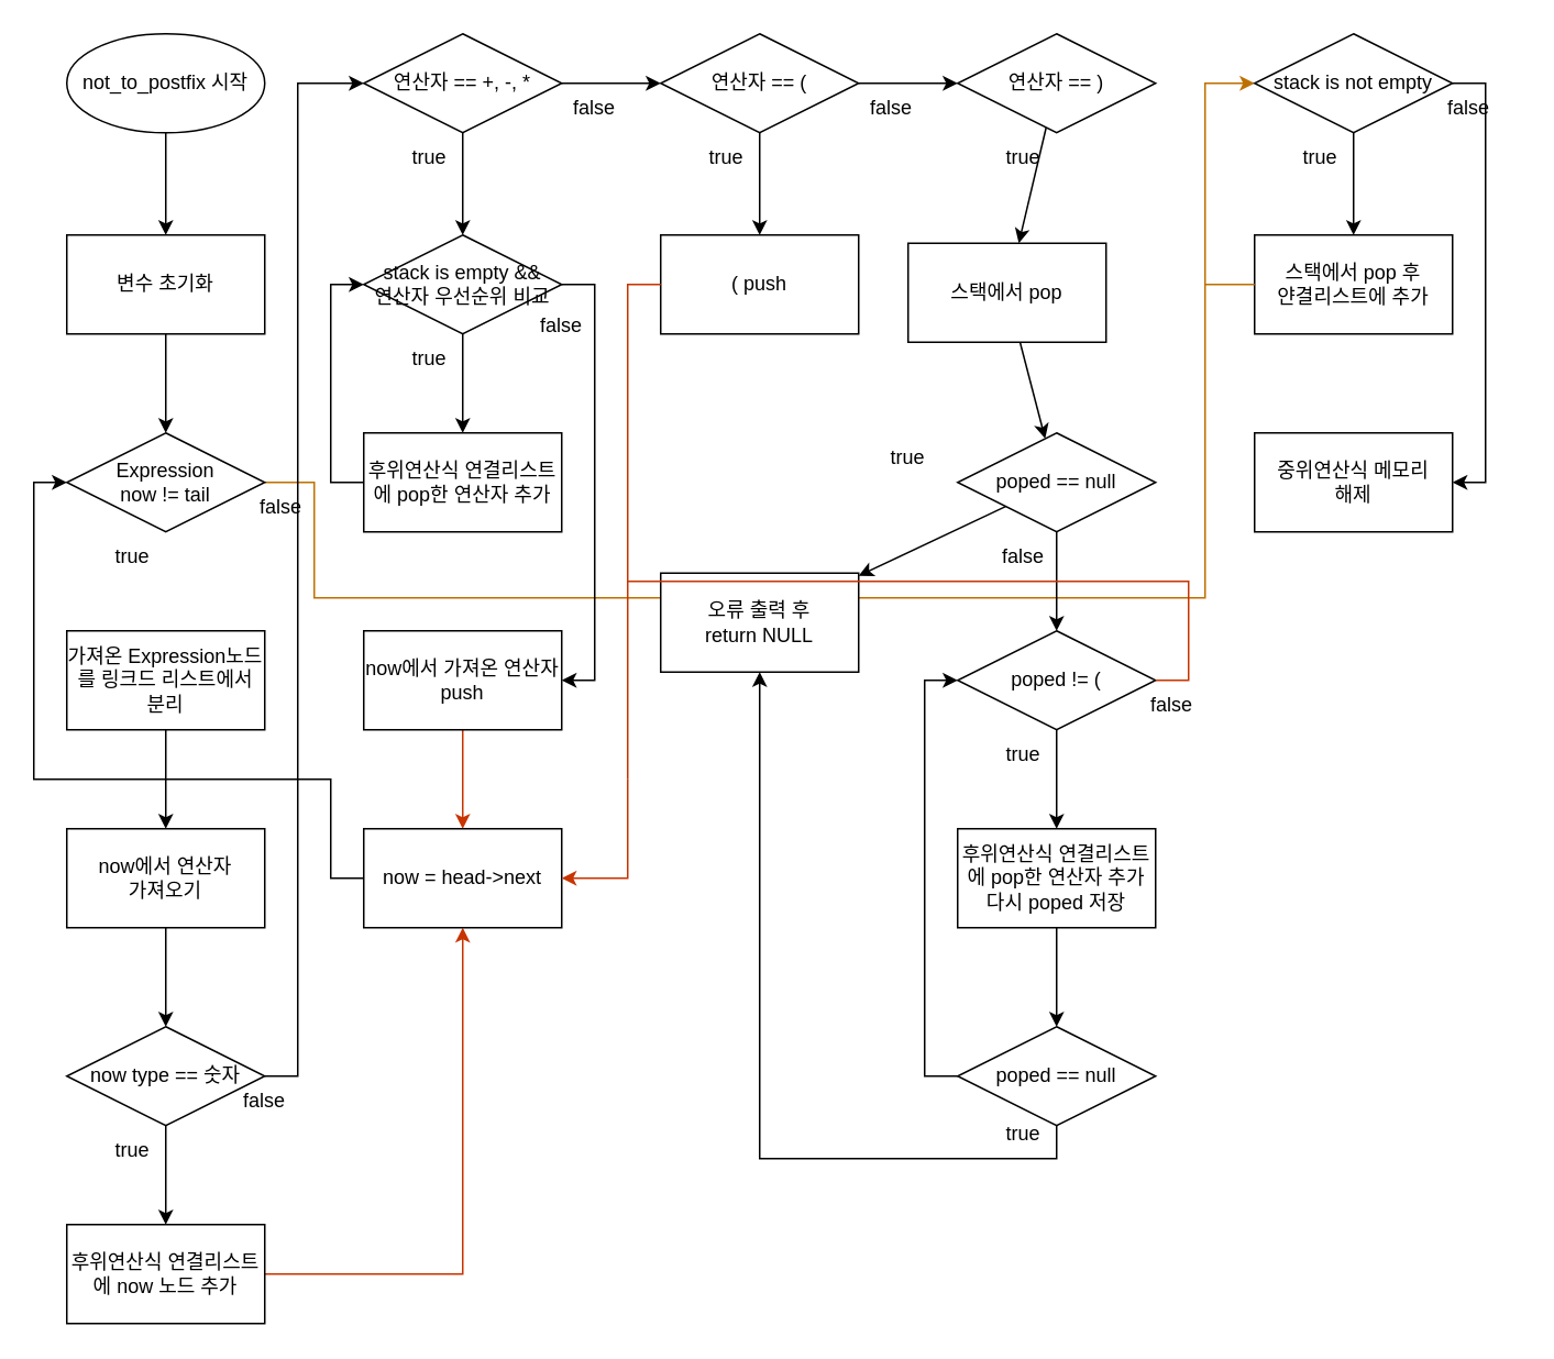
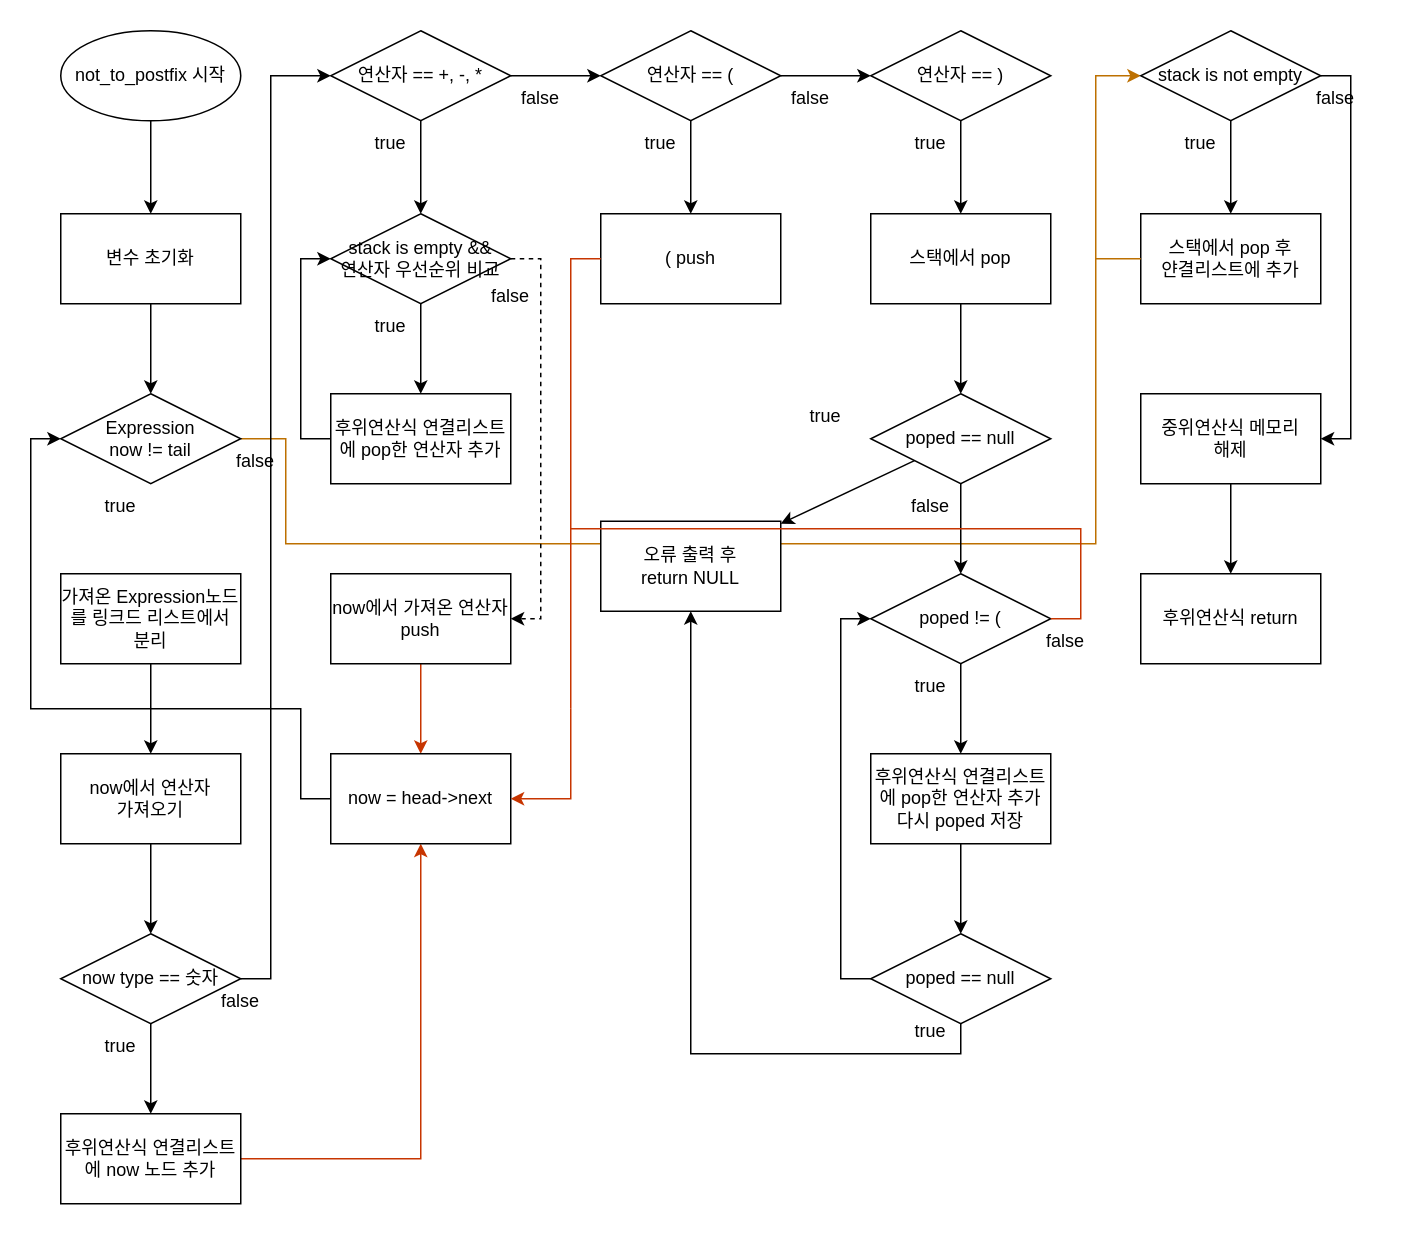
  <mxCell id="0" />
  <mxCell id="1" parent="0" />
  <mxCell id="2" value="" style="edgeStyle=none;html=1;" edge="1" parent="1" source="3" target="5"><mxGeometry relative="1" as="geometry" /></mxCell>
  <mxCell id="3" value="not_to_postfix 시작" style="ellipse;whiteSpace=wrap;html=1;" vertex="1" parent="1"><mxGeometry x="40" y="20" width="120" height="60" as="geometry" /></mxCell>
  <mxCell id="4" value="" style="edgeStyle=none;html=1;" edge="1" parent="1" source="5" target="7"><mxGeometry relative="1" as="geometry" /></mxCell>
  <mxCell id="5" value="변수 초기화" style="rounded=0;whiteSpace=wrap;html=1;" vertex="1" parent="1"><mxGeometry x="40" y="142" width="120" height="60" as="geometry" /></mxCell>
  <mxCell id="6" style="edgeStyle=none;rounded=0;html=1;exitX=1;exitY=0.5;exitDx=0;exitDy=0;entryX=0;entryY=0.5;entryDx=0;entryDy=0;fillColor=#f0a30a;strokeColor=#BD7000;" edge="1" parent="1" source="7" target="68"><mxGeometry relative="1" as="geometry"><Array as="points"><mxPoint x="190" y="292" /><mxPoint x="190" y="362" /><mxPoint x="730" y="362" /><mxPoint x="730" y="50" /><mxPoint x="740" y="50" /></Array></mxGeometry></mxCell>
  <mxCell id="7" value="Expression&lt;br&gt;now != tail" style="rhombus;whiteSpace=wrap;html=1;" vertex="1" parent="1"><mxGeometry x="40" y="262" width="120" height="60" as="geometry" /></mxCell>
  <mxCell id="8" value="" style="edgeStyle=none;html=1;" edge="1" parent="1" source="9" target="12"><mxGeometry relative="1" as="geometry" /></mxCell>
  <mxCell id="9" value="가져온 Expression노드를 링크드 리스트에서 분리" style="rounded=0;whiteSpace=wrap;html=1;" vertex="1" parent="1"><mxGeometry x="40" y="382" width="120" height="60" as="geometry" /></mxCell>
  <mxCell id="10" value="true" style="text;html=1;strokeColor=none;fillColor=none;align=center;verticalAlign=middle;whiteSpace=wrap;rounded=0;" vertex="1" parent="1"><mxGeometry x="50" y="322" width="60" height="30" as="geometry" /></mxCell>
  <mxCell id="11" value="" style="edgeStyle=none;html=1;" edge="1" parent="1" source="12" target="15"><mxGeometry relative="1" as="geometry" /></mxCell>
  <mxCell id="12" value="now에서 연산자&lt;br&gt;가져오기" style="rounded=0;whiteSpace=wrap;html=1;" vertex="1" parent="1"><mxGeometry x="40" y="502" width="120" height="60" as="geometry" /></mxCell>
  <mxCell id="13" value="" style="edgeStyle=none;html=1;" edge="1" parent="1" source="15" target="17"><mxGeometry relative="1" as="geometry" /></mxCell>
  <mxCell id="14" style="edgeStyle=none;html=1;entryX=0;entryY=0.5;entryDx=0;entryDy=0;rounded=0;" edge="1" parent="1" source="15" target="20"><mxGeometry relative="1" as="geometry"><Array as="points"><mxPoint x="180" y="652" /><mxPoint x="180" y="50" /></Array></mxGeometry></mxCell>
  <mxCell id="15" value="now type == 숫자" style="rhombus;whiteSpace=wrap;html=1;" vertex="1" parent="1"><mxGeometry x="40" y="622" width="120" height="60" as="geometry" /></mxCell>
  <mxCell id="16" style="edgeStyle=none;rounded=0;html=1;entryX=0.5;entryY=1;entryDx=0;entryDy=0;fillColor=#fa6800;strokeColor=#C73500;" edge="1" parent="1" source="17" target="64"><mxGeometry relative="1" as="geometry"><Array as="points"><mxPoint x="280" y="772" /></Array></mxGeometry></mxCell>
  <mxCell id="17" value="후위연산식 연결리스트에 now 노드 추가" style="rounded=0;whiteSpace=wrap;html=1;" vertex="1" parent="1"><mxGeometry x="40" y="742" width="120" height="60" as="geometry" /></mxCell>
  <mxCell id="18" value="" style="edgeStyle=none;rounded=0;html=1;" edge="1" parent="1" source="20" target="25"><mxGeometry relative="1" as="geometry" /></mxCell>
  <mxCell id="19" value="" style="edgeStyle=none;rounded=0;html=1;" edge="1" parent="1" source="20" target="35"><mxGeometry relative="1" as="geometry" /></mxCell>
  <mxCell id="20" value="연산자 == +, -, *" style="rhombus;whiteSpace=wrap;html=1;" vertex="1" parent="1"><mxGeometry x="220" y="20" width="120" height="60" as="geometry" /></mxCell>
  <mxCell id="21" value="true" style="text;html=1;strokeColor=none;fillColor=none;align=center;verticalAlign=middle;whiteSpace=wrap;rounded=0;" vertex="1" parent="1"><mxGeometry x="50" y="682" width="60" height="30" as="geometry" /></mxCell>
  <mxCell id="22" value="false" style="text;html=1;strokeColor=none;fillColor=none;align=center;verticalAlign=middle;whiteSpace=wrap;rounded=0;" vertex="1" parent="1"><mxGeometry x="130" y="652" width="60" height="30" as="geometry" /></mxCell>
  <mxCell id="23" value="" style="edgeStyle=none;rounded=0;html=1;" edge="1" parent="1" source="25" target="28"><mxGeometry relative="1" as="geometry" /></mxCell>
- <mxCell id="24" style="edgeStyle=none;rounded=0;html=1;entryX=1;entryY=0.5;entryDx=0;entryDy=0;" edge="1" parent="1" source="25" target="30"><mxGeometry relative="1" as="geometry"><Array as="points"><mxPoint x="360" y="172" /><mxPoint x="360" y="412" /></Array></mxGeometry></mxCell>
+ <mxCell id="24" style="edgeStyle=none;rounded=0;html=1;entryX=1;entryY=0.5;entryDx=0;entryDy=0;dashed=1;" edge="1" parent="1" source="25" target="30"><mxGeometry relative="1" as="geometry"><Array as="points"><mxPoint x="360" y="172" /><mxPoint x="360" y="412" /></Array></mxGeometry></mxCell>
  <mxCell id="25" value="stack is empty &amp;amp;&amp;amp;&lt;br&gt;연산자 우선순위 비교" style="rhombus;whiteSpace=wrap;html=1;" vertex="1" parent="1"><mxGeometry x="220" y="142" width="120" height="60" as="geometry" /></mxCell>
  <mxCell id="26" value="true" style="text;html=1;strokeColor=none;fillColor=none;align=center;verticalAlign=middle;whiteSpace=wrap;rounded=0;" vertex="1" parent="1"><mxGeometry x="230" y="80" width="60" height="30" as="geometry" /></mxCell>
  <mxCell id="27" style="edgeStyle=none;rounded=0;html=1;entryX=0;entryY=0.5;entryDx=0;entryDy=0;" edge="1" parent="1" source="28" target="25"><mxGeometry relative="1" as="geometry"><Array as="points"><mxPoint x="200" y="292" /><mxPoint x="200" y="172" /></Array></mxGeometry></mxCell>
  <mxCell id="28" value="후위연산식 연결리스트에 pop한 연산자 추가" style="rounded=0;whiteSpace=wrap;html=1;" vertex="1" parent="1"><mxGeometry x="220" y="262" width="120" height="60" as="geometry" /></mxCell>
  <mxCell id="29" value="" style="edgeStyle=none;rounded=0;html=1;fillColor=#fa6800;strokeColor=#C73500;" edge="1" parent="1" source="30" target="64"><mxGeometry relative="1" as="geometry" /></mxCell>
  <mxCell id="30" value="now에서 가져온 연산자 push" style="rounded=0;whiteSpace=wrap;html=1;" vertex="1" parent="1"><mxGeometry x="220" y="382" width="120" height="60" as="geometry" /></mxCell>
  <mxCell id="31" value="true" style="text;html=1;strokeColor=none;fillColor=none;align=center;verticalAlign=middle;whiteSpace=wrap;rounded=0;" vertex="1" parent="1"><mxGeometry x="230" y="202" width="60" height="30" as="geometry" /></mxCell>
  <mxCell id="32" value="false" style="text;html=1;strokeColor=none;fillColor=none;align=center;verticalAlign=middle;whiteSpace=wrap;rounded=0;" vertex="1" parent="1"><mxGeometry x="310" y="182" width="60" height="30" as="geometry" /></mxCell>
  <mxCell id="33" value="" style="edgeStyle=none;rounded=0;html=1;" edge="1" parent="1" source="35" target="37"><mxGeometry relative="1" as="geometry" /></mxCell>
  <mxCell id="34" value="" style="edgeStyle=none;rounded=0;html=1;" edge="1" parent="1" source="35" target="41"><mxGeometry relative="1" as="geometry" /></mxCell>
  <mxCell id="35" value="연산자 == (" style="rhombus;whiteSpace=wrap;html=1;" vertex="1" parent="1"><mxGeometry x="400" y="20" width="120" height="60" as="geometry" /></mxCell>
  <mxCell id="36" value="false" style="text;html=1;strokeColor=none;fillColor=none;align=center;verticalAlign=middle;whiteSpace=wrap;rounded=0;" vertex="1" parent="1"><mxGeometry x="330" y="50" width="60" height="30" as="geometry" /></mxCell>
  <mxCell id="37" value="( push" style="rounded=0;whiteSpace=wrap;html=1;" vertex="1" parent="1"><mxGeometry x="400" y="142" width="120" height="60" as="geometry" /></mxCell>
  <mxCell id="38" value="true" style="text;html=1;strokeColor=none;fillColor=none;align=center;verticalAlign=middle;whiteSpace=wrap;rounded=0;" vertex="1" parent="1"><mxGeometry x="410" y="80" width="60" height="30" as="geometry" /></mxCell>
  <mxCell id="39" value="" style="endArrow=none;html=1;rounded=0;fillColor=#fa6800;strokeColor=#C73500;entryX=0;entryY=0.5;entryDx=0;entryDy=0;" edge="1" parent="1" target="37"><mxGeometry width="50" height="50" relative="1" as="geometry"><mxPoint x="380" y="472" as="sourcePoint" /><mxPoint x="390" y="232" as="targetPoint" /><Array as="points"><mxPoint x="380" y="352" /><mxPoint x="380" y="172" /></Array></mxGeometry></mxCell>
  <mxCell id="40" value="" style="edgeStyle=none;rounded=0;html=1;" edge="1" parent="1" source="41" target="44"><mxGeometry relative="1" as="geometry" /></mxCell>
  <mxCell id="41" value="연산자 == )" style="rhombus;whiteSpace=wrap;html=1;" vertex="1" parent="1"><mxGeometry x="580" y="20" width="120" height="60" as="geometry" /></mxCell>
  <mxCell id="42" value="false" style="text;html=1;strokeColor=none;fillColor=none;align=center;verticalAlign=middle;whiteSpace=wrap;rounded=0;" vertex="1" parent="1"><mxGeometry x="510" y="50" width="60" height="30" as="geometry" /></mxCell>
  <mxCell id="43" value="" style="edgeStyle=none;rounded=0;html=1;" edge="1" parent="1" source="44" target="48"><mxGeometry relative="1" as="geometry" /></mxCell>
- <mxCell id="44" value="스택에서 pop" style="rounded=0;whiteSpace=wrap;html=1;" vertex="1" parent="1"><mxGeometry x="550" y="147" width="120" height="60" as="geometry" /></mxCell>
+ <mxCell id="44" value="스택에서 pop" style="rounded=0;whiteSpace=wrap;html=1;" vertex="1" parent="1"><mxGeometry x="580" y="142" width="120" height="60" as="geometry" /></mxCell>
  <mxCell id="45" value="true" style="text;html=1;strokeColor=none;fillColor=none;align=center;verticalAlign=middle;whiteSpace=wrap;rounded=0;" vertex="1" parent="1"><mxGeometry x="590" y="80" width="60" height="30" as="geometry" /></mxCell>
  <mxCell id="46" value="" style="edgeStyle=none;rounded=0;html=1;" edge="1" parent="1" source="48" target="49"><mxGeometry relative="1" as="geometry" /></mxCell>
  <mxCell id="47" value="" style="edgeStyle=none;rounded=0;html=1;" edge="1" parent="1" source="48" target="52"><mxGeometry relative="1" as="geometry" /></mxCell>
  <mxCell id="48" value="poped == null" style="rhombus;whiteSpace=wrap;html=1;" vertex="1" parent="1"><mxGeometry x="580" y="262" width="120" height="60" as="geometry" /></mxCell>
  <mxCell id="49" value="오류 출력 후&lt;br&gt;return NULL" style="rounded=0;whiteSpace=wrap;html=1;" vertex="1" parent="1"><mxGeometry x="400" y="347" width="120" height="60" as="geometry" /></mxCell>
  <mxCell id="50" value="true" style="text;html=1;strokeColor=none;fillColor=none;align=center;verticalAlign=middle;whiteSpace=wrap;rounded=0;" vertex="1" parent="1"><mxGeometry x="520" y="262" width="60" height="30" as="geometry" /></mxCell>
  <mxCell id="51" value="" style="edgeStyle=none;rounded=0;html=1;" edge="1" parent="1" source="52" target="55"><mxGeometry relative="1" as="geometry" /></mxCell>
  <mxCell id="52" value="poped != (" style="rhombus;whiteSpace=wrap;html=1;" vertex="1" parent="1"><mxGeometry x="580" y="382" width="120" height="60" as="geometry" /></mxCell>
  <mxCell id="53" value="false" style="text;html=1;strokeColor=none;fillColor=none;align=center;verticalAlign=middle;whiteSpace=wrap;rounded=0;" vertex="1" parent="1"><mxGeometry x="590" y="322" width="60" height="30" as="geometry" /></mxCell>
  <mxCell id="54" value="" style="edgeStyle=none;rounded=0;html=1;" edge="1" parent="1" source="55" target="59"><mxGeometry relative="1" as="geometry" /></mxCell>
  <mxCell id="55" value="후위연산식 연결리스트에 pop한 연산자 추가&lt;br&gt;다시 poped 저장" style="rounded=0;whiteSpace=wrap;html=1;" vertex="1" parent="1"><mxGeometry x="580" y="502" width="120" height="60" as="geometry" /></mxCell>
  <mxCell id="56" value="true" style="text;html=1;strokeColor=none;fillColor=none;align=center;verticalAlign=middle;whiteSpace=wrap;rounded=0;" vertex="1" parent="1"><mxGeometry x="590" y="442" width="60" height="30" as="geometry" /></mxCell>
  <mxCell id="57" style="edgeStyle=none;rounded=0;html=1;entryX=0.5;entryY=1;entryDx=0;entryDy=0;exitX=0.5;exitY=1;exitDx=0;exitDy=0;" edge="1" parent="1" source="59" target="49"><mxGeometry relative="1" as="geometry"><Array as="points"><mxPoint x="640" y="702" /><mxPoint x="460" y="702" /></Array></mxGeometry></mxCell>
  <mxCell id="58" style="edgeStyle=none;rounded=0;html=1;exitX=0;exitY=0.5;exitDx=0;exitDy=0;entryX=0;entryY=0.5;entryDx=0;entryDy=0;" edge="1" parent="1" source="59" target="52"><mxGeometry relative="1" as="geometry"><Array as="points"><mxPoint x="560" y="652" /><mxPoint x="560" y="412" /></Array></mxGeometry></mxCell>
  <mxCell id="59" value="poped == null" style="rhombus;whiteSpace=wrap;html=1;" vertex="1" parent="1"><mxGeometry x="580" y="622" width="120" height="60" as="geometry" /></mxCell>
  <mxCell id="60" value="true" style="text;html=1;strokeColor=none;fillColor=none;align=center;verticalAlign=middle;whiteSpace=wrap;rounded=0;" vertex="1" parent="1"><mxGeometry x="590" y="672" width="60" height="30" as="geometry" /></mxCell>
  <mxCell id="61" value="" style="endArrow=none;html=1;rounded=0;fillColor=#fa6800;strokeColor=#C73500;entryX=1;entryY=0.5;entryDx=0;entryDy=0;" edge="1" parent="1" target="52"><mxGeometry width="50" height="50" relative="1" as="geometry"><mxPoint x="380" y="352" as="sourcePoint" /><mxPoint x="410" y="182" as="targetPoint" /><Array as="points"><mxPoint x="720" y="352" /><mxPoint x="720" y="412" /></Array></mxGeometry></mxCell>
  <mxCell id="62" value="false" style="text;html=1;strokeColor=none;fillColor=none;align=center;verticalAlign=middle;whiteSpace=wrap;rounded=0;" vertex="1" parent="1"><mxGeometry x="680" y="412" width="60" height="30" as="geometry" /></mxCell>
  <mxCell id="63" style="edgeStyle=none;rounded=0;html=1;entryX=0;entryY=0.5;entryDx=0;entryDy=0;exitX=0;exitY=0.5;exitDx=0;exitDy=0;" edge="1" parent="1" source="64" target="7"><mxGeometry relative="1" as="geometry"><Array as="points"><mxPoint x="200" y="532" /><mxPoint x="200" y="472" /><mxPoint x="20" y="472" /><mxPoint x="20" y="292" /></Array></mxGeometry></mxCell>
  <mxCell id="64" value="now = head-&amp;gt;next" style="rounded=0;whiteSpace=wrap;html=1;" vertex="1" parent="1"><mxGeometry x="220" y="502" width="120" height="60" as="geometry" /></mxCell>
  <mxCell id="65" value="" style="edgeStyle=none;rounded=0;html=1;entryX=1;entryY=0.5;entryDx=0;entryDy=0;fillColor=#fa6800;strokeColor=#C73500;" edge="1" parent="1" target="64"><mxGeometry relative="1" as="geometry"><mxPoint x="380" y="472" as="sourcePoint" /><mxPoint x="380" y="532" as="targetPoint" /><Array as="points"><mxPoint x="380" y="532" /></Array></mxGeometry></mxCell>
  <mxCell id="66" value="" style="edgeStyle=none;rounded=0;html=1;" edge="1" parent="1" source="68" target="70"><mxGeometry relative="1" as="geometry" /></mxCell>
  <mxCell id="67" style="edgeStyle=none;rounded=0;html=1;entryX=1;entryY=0.5;entryDx=0;entryDy=0;" edge="1" parent="1" source="68" target="73"><mxGeometry relative="1" as="geometry"><Array as="points"><mxPoint x="900" y="50" /><mxPoint x="900" y="292" /></Array></mxGeometry></mxCell>
  <mxCell id="68" value="stack is not empty" style="rhombus;whiteSpace=wrap;html=1;" vertex="1" parent="1"><mxGeometry x="760" y="20" width="120" height="60" as="geometry" /></mxCell>
  <mxCell id="69" value="false" style="text;html=1;strokeColor=none;fillColor=none;align=center;verticalAlign=middle;whiteSpace=wrap;rounded=0;" vertex="1" parent="1"><mxGeometry x="140" y="292" width="60" height="30" as="geometry" /></mxCell>
  <mxCell id="70" value="스택에서 pop 후&lt;br&gt;얀결리스트에 추가" style="rounded=0;whiteSpace=wrap;html=1;" vertex="1" parent="1"><mxGeometry x="760" y="142" width="120" height="60" as="geometry" /></mxCell>
  <mxCell id="71" value="" style="endArrow=none;html=1;exitX=0;exitY=0.5;exitDx=0;exitDy=0;fillColor=#f0a30a;strokeColor=#BD7000;" edge="1" parent="1" source="70"><mxGeometry width="50" height="50" relative="1" as="geometry"><mxPoint x="770" y="162" as="sourcePoint" /><mxPoint x="730" y="172" as="targetPoint" /></mxGeometry></mxCell>
+ <mxCell id="72" value="" style="edgeStyle=none;rounded=0;html=1;" edge="1" parent="1" source="73" target="74"><mxGeometry relative="1" as="geometry" /></mxCell>
  <mxCell id="73" value="중위연산식 메모리&lt;br&gt;해제" style="rounded=0;whiteSpace=wrap;html=1;" vertex="1" parent="1"><mxGeometry x="760" y="262" width="120" height="60" as="geometry" /></mxCell>
+ <mxCell id="74" value="후위연산식 return" style="rounded=0;whiteSpace=wrap;html=1;" vertex="1" parent="1"><mxGeometry x="760" y="382" width="120" height="60" as="geometry" /></mxCell>
  <mxCell id="75" value="false" style="text;html=1;strokeColor=none;fillColor=none;align=center;verticalAlign=middle;whiteSpace=wrap;rounded=0;" vertex="1" parent="1"><mxGeometry x="860" y="50" width="60" height="30" as="geometry" /></mxCell>
  <mxCell id="76" value="true" style="text;html=1;strokeColor=none;fillColor=none;align=center;verticalAlign=middle;whiteSpace=wrap;rounded=0;" vertex="1" parent="1"><mxGeometry x="770" y="80" width="60" height="30" as="geometry" /></mxCell>
